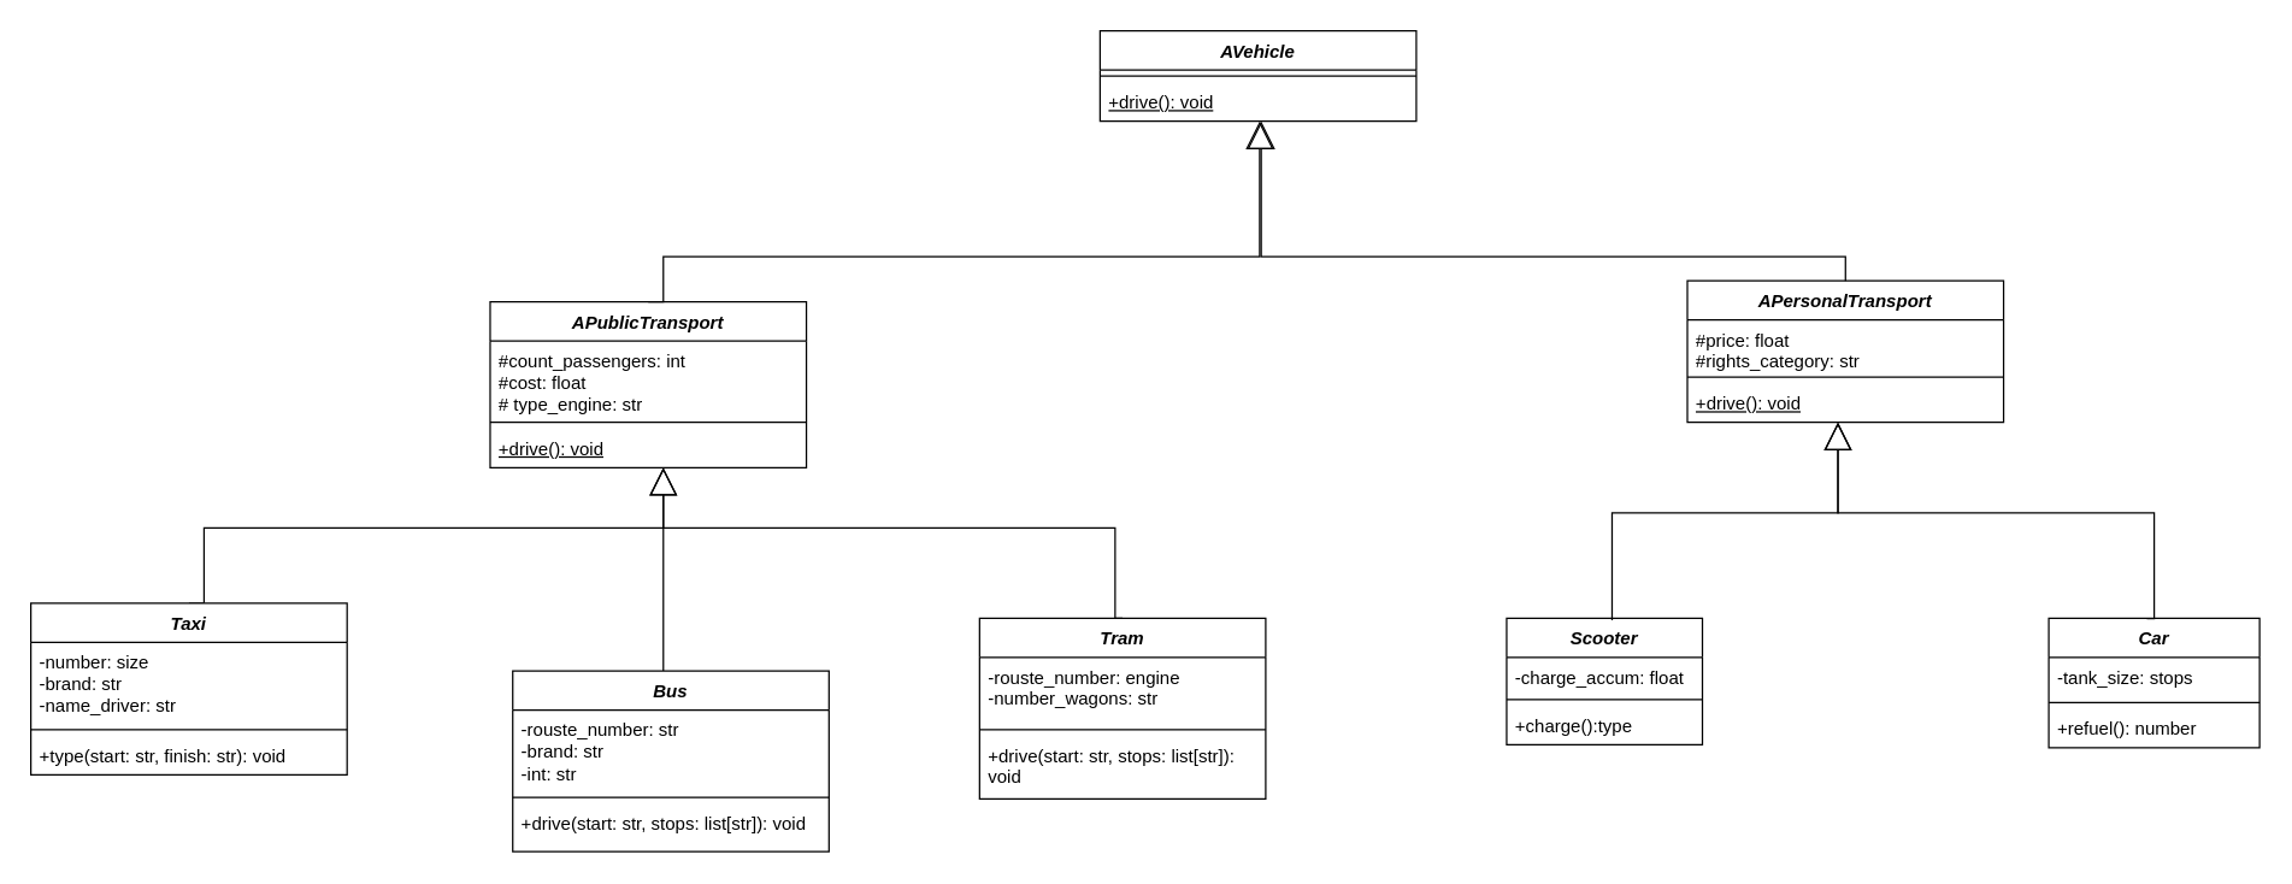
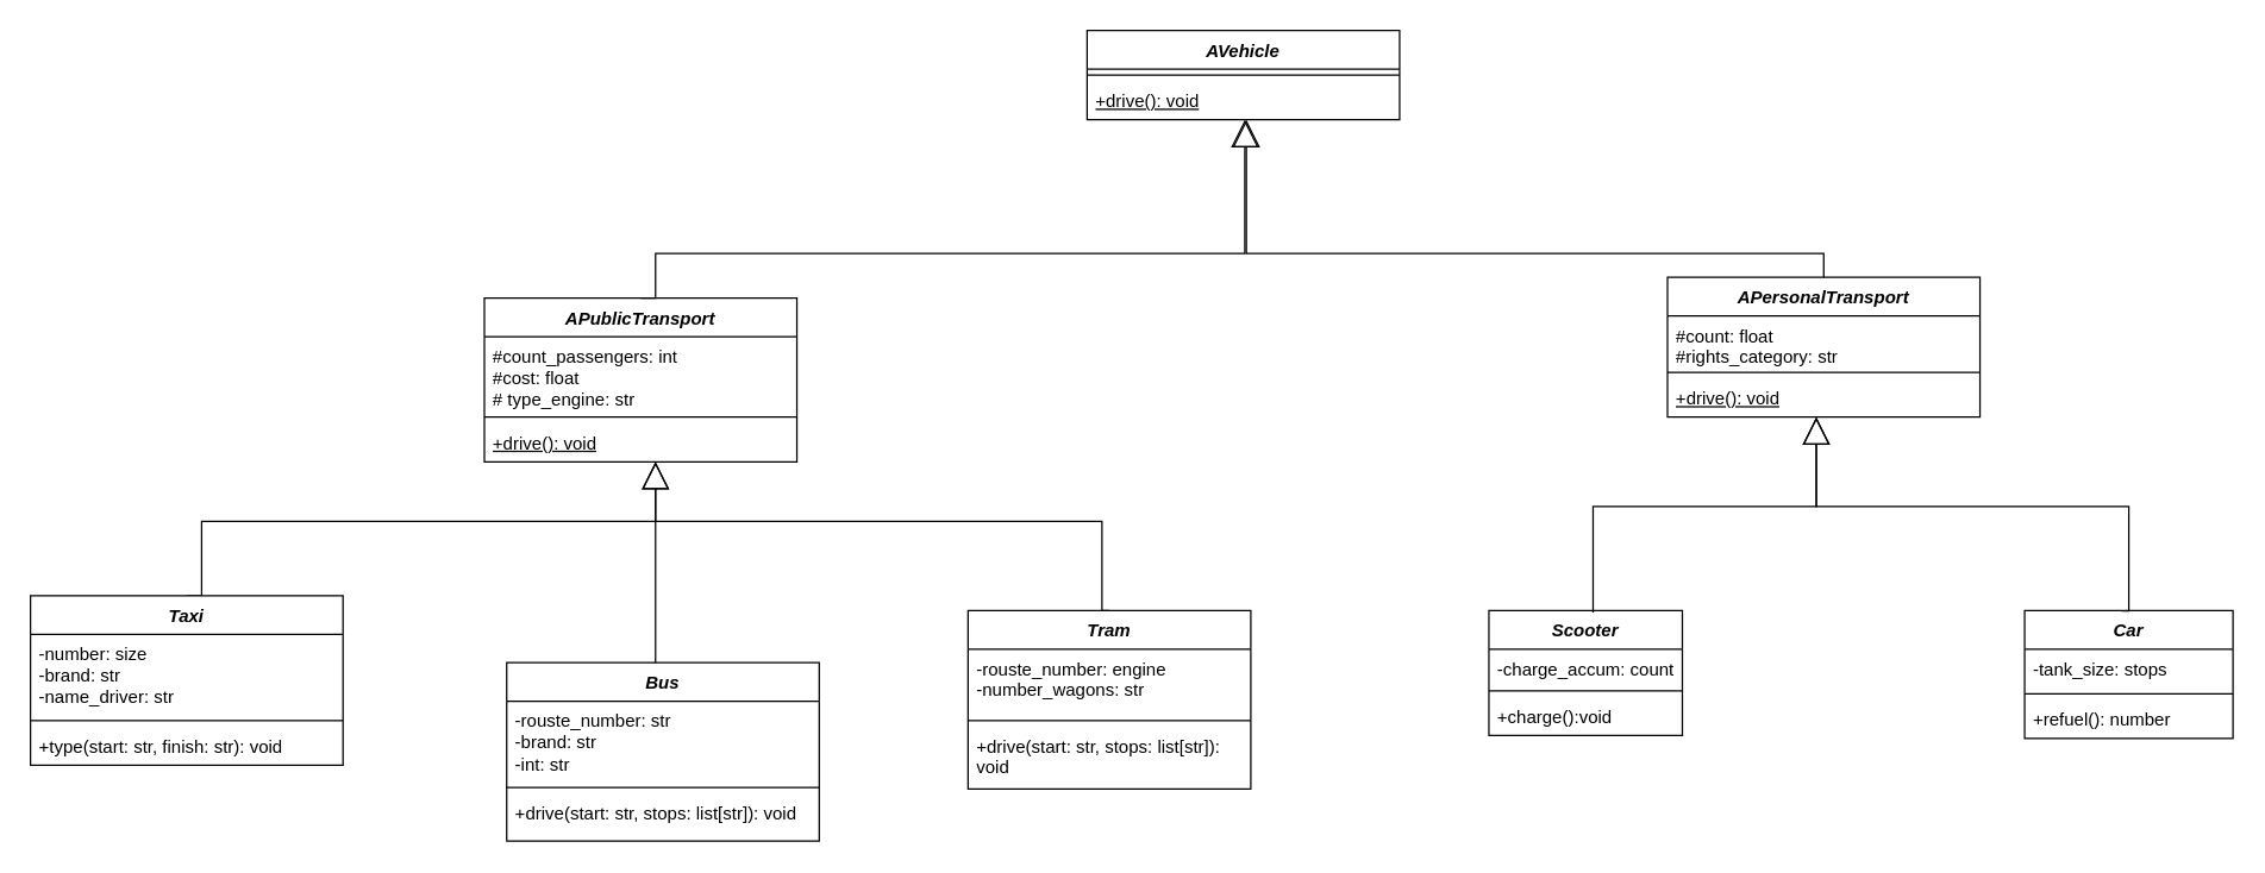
  <mxCell id="0" />
  <mxCell id="1" parent="0" />
  <mxCell id="2" value="&lt;i&gt;AVehicle&lt;/i&gt;" style="swimlane;fontStyle=1;align=center;verticalAlign=top;childLayout=stackLayout;horizontal=1;startSize=26;horizontalStack=0;resizeParent=1;resizeParentMax=0;resizeLast=0;collapsible=1;marginBottom=0;whiteSpace=wrap;html=1;" parent="1" vertex="1"><mxGeometry x="730" y="20" width="210" height="60" as="geometry" /></mxCell>
  <mxCell id="3" value="" style="line;strokeWidth=1;fillColor=none;align=left;verticalAlign=middle;spacingTop=-1;spacingLeft=3;spacingRight=3;rotatable=0;labelPosition=right;points=[];portConstraint=eastwest;strokeColor=inherit;" parent="2" vertex="1"><mxGeometry y="26" width="210" height="8" as="geometry" /></mxCell>
  <mxCell id="4" value="&lt;u&gt;+drive(): void&lt;/u&gt;" style="text;strokeColor=none;fillColor=none;align=left;verticalAlign=top;spacingLeft=4;spacingRight=4;overflow=hidden;rotatable=0;points=[[0,0.5],[1,0.5]];portConstraint=eastwest;whiteSpace=wrap;html=1;" parent="2" vertex="1"><mxGeometry y="34" width="210" height="26" as="geometry" /></mxCell>
  <mxCell id="5" value="&lt;i&gt;APublicTransport&lt;/i&gt;" style="swimlane;fontStyle=1;align=center;verticalAlign=top;childLayout=stackLayout;horizontal=1;startSize=26;horizontalStack=0;resizeParent=1;resizeParentMax=0;resizeLast=0;collapsible=1;marginBottom=0;whiteSpace=wrap;html=1;" parent="1" vertex="1"><mxGeometry x="325" y="200" width="210" height="110" as="geometry" /></mxCell>
  <mxCell id="6" value="#count_passengers: int&lt;div&gt;#cost: float&lt;/div&gt;&lt;div&gt;# type_engine: str&lt;/div&gt;" style="text;strokeColor=none;fillColor=none;align=left;verticalAlign=top;spacingLeft=4;spacingRight=4;overflow=hidden;rotatable=0;points=[[0,0.5],[1,0.5]];portConstraint=eastwest;whiteSpace=wrap;html=1;" parent="5" vertex="1"><mxGeometry y="26" width="210" height="50" as="geometry" /></mxCell>
  <mxCell id="7" value="" style="line;strokeWidth=1;fillColor=none;align=left;verticalAlign=middle;spacingTop=-1;spacingLeft=3;spacingRight=3;rotatable=0;labelPosition=right;points=[];portConstraint=eastwest;strokeColor=inherit;" parent="5" vertex="1"><mxGeometry y="76" width="210" height="8" as="geometry" /></mxCell>
  <mxCell id="8" value="&lt;u&gt;+drive(): void&lt;/u&gt;" style="text;strokeColor=none;fillColor=none;align=left;verticalAlign=top;spacingLeft=4;spacingRight=4;overflow=hidden;rotatable=0;points=[[0,0.5],[1,0.5]];portConstraint=eastwest;whiteSpace=wrap;html=1;" parent="5" vertex="1"><mxGeometry y="84" width="210" height="26" as="geometry" /></mxCell>
  <mxCell id="9" value="&lt;i&gt;APersonalTransport&lt;/i&gt;" style="swimlane;fontStyle=1;align=center;verticalAlign=top;childLayout=stackLayout;horizontal=1;startSize=26;horizontalStack=0;resizeParent=1;resizeParentMax=0;resizeLast=0;collapsible=1;marginBottom=0;whiteSpace=wrap;html=1;" parent="1" vertex="1"><mxGeometry x="1120" y="186" width="210" height="94" as="geometry" /></mxCell>
- <mxCell id="10" value="#price: float&lt;div&gt;#rights_category: str&lt;/div&gt;&lt;div&gt;&lt;br&gt;&lt;/div&gt;" style="text;strokeColor=none;fillColor=none;align=left;verticalAlign=top;spacingLeft=4;spacingRight=4;overflow=hidden;rotatable=0;points=[[0,0.5],[1,0.5]];portConstraint=eastwest;whiteSpace=wrap;html=1;" parent="9" vertex="1"><mxGeometry y="26" width="210" height="34" as="geometry" /></mxCell>
+ <mxCell id="10" value="#count: float&lt;div&gt;#rights_category: str&lt;/div&gt;&lt;div&gt;&lt;br&gt;&lt;/div&gt;" style="text;strokeColor=none;fillColor=none;align=left;verticalAlign=top;spacingLeft=4;spacingRight=4;overflow=hidden;rotatable=0;points=[[0,0.5],[1,0.5]];portConstraint=eastwest;whiteSpace=wrap;html=1;" parent="9" vertex="1"><mxGeometry y="26" width="210" height="34" as="geometry" /></mxCell>
  <mxCell id="11" value="" style="line;strokeWidth=1;fillColor=none;align=left;verticalAlign=middle;spacingTop=-1;spacingLeft=3;spacingRight=3;rotatable=0;labelPosition=right;points=[];portConstraint=eastwest;strokeColor=inherit;" parent="9" vertex="1"><mxGeometry y="60" width="210" height="8" as="geometry" /></mxCell>
  <mxCell id="12" value="&lt;u&gt;+drive(): void&lt;/u&gt;" style="text;strokeColor=none;fillColor=none;align=left;verticalAlign=top;spacingLeft=4;spacingRight=4;overflow=hidden;rotatable=0;points=[[0,0.5],[1,0.5]];portConstraint=eastwest;whiteSpace=wrap;html=1;" parent="9" vertex="1"><mxGeometry y="68" width="210" height="26" as="geometry" /></mxCell>
  <mxCell id="13" value="&lt;i&gt;Tram&lt;/i&gt;" style="swimlane;fontStyle=1;align=center;verticalAlign=top;childLayout=stackLayout;horizontal=1;startSize=26;horizontalStack=0;resizeParent=1;resizeParentMax=0;resizeLast=0;collapsible=1;marginBottom=0;whiteSpace=wrap;html=1;" parent="1" vertex="1"><mxGeometry x="650" y="410" width="190" height="120" as="geometry" /></mxCell>
  <mxCell id="14" value="-rouste_number: engine&lt;div&gt;-number_wagons: str&lt;/div&gt;&lt;div&gt;&lt;br&gt;&lt;/div&gt;" style="text;strokeColor=none;fillColor=none;align=left;verticalAlign=top;spacingLeft=4;spacingRight=4;overflow=hidden;rotatable=0;points=[[0,0.5],[1,0.5]];portConstraint=eastwest;whiteSpace=wrap;html=1;" parent="13" vertex="1"><mxGeometry y="26" width="190" height="44" as="geometry" /></mxCell>
  <mxCell id="15" value="" style="line;strokeWidth=1;fillColor=none;align=left;verticalAlign=middle;spacingTop=-1;spacingLeft=3;spacingRight=3;rotatable=0;labelPosition=right;points=[];portConstraint=eastwest;strokeColor=inherit;" parent="13" vertex="1"><mxGeometry y="70" width="190" height="8" as="geometry" /></mxCell>
  <mxCell id="16" value="+drive(start: str, stops: list[str]): void" style="text;strokeColor=none;fillColor=none;align=left;verticalAlign=top;spacingLeft=4;spacingRight=4;overflow=hidden;rotatable=0;points=[[0,0.5],[1,0.5]];portConstraint=eastwest;whiteSpace=wrap;html=1;" parent="13" vertex="1"><mxGeometry y="78" width="190" height="42" as="geometry" /></mxCell>
  <mxCell id="17" value="&lt;i&gt;Car&lt;/i&gt;" style="swimlane;fontStyle=1;align=center;verticalAlign=top;childLayout=stackLayout;horizontal=1;startSize=26;horizontalStack=0;resizeParent=1;resizeParentMax=0;resizeLast=0;collapsible=1;marginBottom=0;whiteSpace=wrap;html=1;" parent="1" vertex="1"><mxGeometry x="1360" y="410" width="140" height="86" as="geometry" /></mxCell>
  <mxCell id="18" value="-tank_size: stops" style="text;strokeColor=none;fillColor=none;align=left;verticalAlign=top;spacingLeft=4;spacingRight=4;overflow=hidden;rotatable=0;points=[[0,0.5],[1,0.5]];portConstraint=eastwest;whiteSpace=wrap;html=1;" parent="17" vertex="1"><mxGeometry y="26" width="140" height="26" as="geometry" /></mxCell>
  <mxCell id="19" value="" style="line;strokeWidth=1;fillColor=none;align=left;verticalAlign=middle;spacingTop=-1;spacingLeft=3;spacingRight=3;rotatable=0;labelPosition=right;points=[];portConstraint=eastwest;strokeColor=inherit;" parent="17" vertex="1"><mxGeometry y="52" width="140" height="8" as="geometry" /></mxCell>
  <mxCell id="20" value="+refuel(): number&amp;nbsp;" style="text;strokeColor=none;fillColor=none;align=left;verticalAlign=top;spacingLeft=4;spacingRight=4;overflow=hidden;rotatable=0;points=[[0,0.5],[1,0.5]];portConstraint=eastwest;whiteSpace=wrap;html=1;" parent="17" vertex="1"><mxGeometry y="60" width="140" height="26" as="geometry" /></mxCell>
  <mxCell id="21" value="&lt;i&gt;Scooter&lt;/i&gt;" style="swimlane;fontStyle=1;align=center;verticalAlign=top;childLayout=stackLayout;horizontal=1;startSize=26;horizontalStack=0;resizeParent=1;resizeParentMax=0;resizeLast=0;collapsible=1;marginBottom=0;whiteSpace=wrap;html=1;" parent="1" vertex="1"><mxGeometry x="1000" y="410" width="130" height="84" as="geometry" /></mxCell>
- <mxCell id="22" value="-charge_accum: float" style="text;strokeColor=none;fillColor=none;align=left;verticalAlign=top;spacingLeft=4;spacingRight=4;overflow=hidden;rotatable=0;points=[[0,0.5],[1,0.5]];portConstraint=eastwest;whiteSpace=wrap;html=1;" parent="21" vertex="1"><mxGeometry y="26" width="130" height="24" as="geometry" /></mxCell>
+ <mxCell id="22" value="-charge_accum: count" style="text;strokeColor=none;fillColor=none;align=left;verticalAlign=top;spacingLeft=4;spacingRight=4;overflow=hidden;rotatable=0;points=[[0,0.5],[1,0.5]];portConstraint=eastwest;whiteSpace=wrap;html=1;" parent="21" vertex="1"><mxGeometry y="26" width="130" height="24" as="geometry" /></mxCell>
  <mxCell id="23" value="" style="line;strokeWidth=1;fillColor=none;align=left;verticalAlign=middle;spacingTop=-1;spacingLeft=3;spacingRight=3;rotatable=0;labelPosition=right;points=[];portConstraint=eastwest;strokeColor=inherit;" parent="21" vertex="1"><mxGeometry y="50" width="130" height="8" as="geometry" /></mxCell>
- <mxCell id="24" value="+charge():type" style="text;strokeColor=none;fillColor=none;align=left;verticalAlign=top;spacingLeft=4;spacingRight=4;overflow=hidden;rotatable=0;points=[[0,0.5],[1,0.5]];portConstraint=eastwest;whiteSpace=wrap;html=1;" parent="21" vertex="1"><mxGeometry y="58" width="130" height="26" as="geometry" /></mxCell>
+ <mxCell id="24" value="+charge():void" style="text;strokeColor=none;fillColor=none;align=left;verticalAlign=top;spacingLeft=4;spacingRight=4;overflow=hidden;rotatable=0;points=[[0,0.5],[1,0.5]];portConstraint=eastwest;whiteSpace=wrap;html=1;" parent="21" vertex="1"><mxGeometry y="58" width="130" height="26" as="geometry" /></mxCell>
  <mxCell id="25" value="" style="endArrow=block;endSize=16;endFill=0;html=1;rounded=0;edgeStyle=orthogonalEdgeStyle;exitX=0.465;exitY=0.002;exitDx=0;exitDy=0;exitPerimeter=0;" parent="1" source="17" target="12" edge="1"><mxGeometry width="160" relative="1" as="geometry"><mxPoint x="1450" y="397" as="sourcePoint" /><mxPoint x="1220" y="286" as="targetPoint" /><Array as="points"><mxPoint x="1430" y="410" /><mxPoint x="1430" y="340" /><mxPoint x="1220" y="340" /></Array></mxGeometry></mxCell>
  <mxCell id="26" value="" style="endArrow=block;endSize=16;endFill=0;html=1;rounded=0;edgeStyle=orthogonalEdgeStyle;exitX=0.5;exitY=0;exitDx=0;exitDy=0;" parent="1" target="12" edge="1"><mxGeometry width="160" relative="1" as="geometry"><mxPoint x="1070" y="411.45" as="sourcePoint" /><mxPoint x="1220.08" y="285.996" as="targetPoint" /><Array as="points"><mxPoint x="1070" y="340" /><mxPoint x="1220" y="340" /></Array></mxGeometry></mxCell>
  <mxCell id="27" value="" style="endArrow=block;endSize=16;endFill=0;html=1;rounded=0;edgeStyle=orthogonalEdgeStyle;exitX=0.5;exitY=0;exitDx=0;exitDy=0;" parent="1" source="13" target="8" edge="1"><mxGeometry width="160" relative="1" as="geometry"><mxPoint x="650" y="420.004" as="sourcePoint" /><mxPoint x="440" y="296.004" as="targetPoint" /><Array as="points"><mxPoint x="740" y="410" /><mxPoint x="740" y="350" /><mxPoint x="440" y="350" /></Array></mxGeometry></mxCell>
  <mxCell id="28" value="" style="endArrow=block;endSize=16;endFill=0;html=1;rounded=0;edgeStyle=orthogonalEdgeStyle;exitX=0.5;exitY=0;exitDx=0;exitDy=0;" parent="1" source="32" target="8" edge="1"><mxGeometry width="160" relative="1" as="geometry"><mxPoint x="135.4" y="410.402" as="sourcePoint" /><mxPoint x="440.08" y="296" as="targetPoint" /><Array as="points"><mxPoint x="135" y="350" /><mxPoint x="440" y="350" /></Array></mxGeometry></mxCell>
  <mxCell id="29" value="" style="endArrow=none;html=1;edgeStyle=orthogonalEdgeStyle;rounded=0;" parent="1" target="36" edge="1"><mxGeometry relative="1" as="geometry"><mxPoint x="440" y="350" as="sourcePoint" /><mxPoint x="440" y="420" as="targetPoint" /><Array as="points"><mxPoint x="440" y="440" /><mxPoint x="440" y="440" /></Array></mxGeometry></mxCell>
  <mxCell id="30" value="" style="endArrow=block;endSize=16;endFill=0;html=1;rounded=0;edgeStyle=orthogonalEdgeStyle;exitX=0.5;exitY=0;exitDx=0;exitDy=0;" parent="1" source="9" target="4" edge="1"><mxGeometry width="160" relative="1" as="geometry"><mxPoint x="1047" y="260.004" as="sourcePoint" /><mxPoint x="837" y="90" as="targetPoint" /><Array as="points"><mxPoint x="1225" y="170" /><mxPoint x="837" y="170" /></Array></mxGeometry></mxCell>
  <mxCell id="31" value="" style="endArrow=block;endSize=16;endFill=0;html=1;rounded=0;edgeStyle=orthogonalEdgeStyle;exitX=0.5;exitY=0;exitDx=0;exitDy=0;" parent="1" source="5" target="4" edge="1"><mxGeometry width="160" relative="1" as="geometry"><mxPoint x="687" y="261.454" as="sourcePoint" /><mxPoint x="810" y="120" as="targetPoint" /><Array as="points"><mxPoint x="440" y="170" /><mxPoint x="836" y="170" /></Array></mxGeometry></mxCell>
  <mxCell id="32" value="&lt;i&gt;Taxi&lt;/i&gt;" style="swimlane;fontStyle=1;align=center;verticalAlign=top;childLayout=stackLayout;horizontal=1;startSize=26;horizontalStack=0;resizeParent=1;resizeParentMax=0;resizeLast=0;collapsible=1;marginBottom=0;whiteSpace=wrap;html=1;" parent="1" vertex="1"><mxGeometry x="20" y="400" width="210" height="114" as="geometry" /></mxCell>
  <mxCell id="33" value="-number: size&lt;div&gt;-brand: str&lt;/div&gt;&lt;div&gt;-name_driver: str&lt;/div&gt;" style="text;strokeColor=none;fillColor=none;align=left;verticalAlign=top;spacingLeft=4;spacingRight=4;overflow=hidden;rotatable=0;points=[[0,0.5],[1,0.5]];portConstraint=eastwest;whiteSpace=wrap;html=1;" parent="32" vertex="1"><mxGeometry y="26" width="210" height="54" as="geometry" /></mxCell>
  <mxCell id="34" value="" style="line;strokeWidth=1;fillColor=none;align=left;verticalAlign=middle;spacingTop=-1;spacingLeft=3;spacingRight=3;rotatable=0;labelPosition=right;points=[];portConstraint=eastwest;strokeColor=inherit;" parent="32" vertex="1"><mxGeometry y="80" width="210" height="8" as="geometry" /></mxCell>
  <mxCell id="35" value="+type(start: str, finish: str): void" style="text;strokeColor=none;fillColor=none;align=left;verticalAlign=top;spacingLeft=4;spacingRight=4;overflow=hidden;rotatable=0;points=[[0,0.5],[1,0.5]];portConstraint=eastwest;whiteSpace=wrap;html=1;" parent="32" vertex="1"><mxGeometry y="88" width="210" height="26" as="geometry" /></mxCell>
  <mxCell id="36" value="&lt;i&gt;Bus&lt;/i&gt;" style="swimlane;fontStyle=1;align=center;verticalAlign=top;childLayout=stackLayout;horizontal=1;startSize=26;horizontalStack=0;resizeParent=1;resizeParentMax=0;resizeLast=0;collapsible=1;marginBottom=0;whiteSpace=wrap;html=1;" parent="1" vertex="1"><mxGeometry x="340" y="445" width="210" height="120" as="geometry" /></mxCell>
  <mxCell id="37" value="-rouste_number: str&lt;div&gt;-brand: str&lt;/div&gt;&lt;div&gt;-int: str&lt;/div&gt;" style="text;strokeColor=none;fillColor=none;align=left;verticalAlign=top;spacingLeft=4;spacingRight=4;overflow=hidden;rotatable=0;points=[[0,0.5],[1,0.5]];portConstraint=eastwest;whiteSpace=wrap;html=1;" parent="36" vertex="1"><mxGeometry y="26" width="210" height="54" as="geometry" /></mxCell>
  <mxCell id="38" value="" style="line;strokeWidth=1;fillColor=none;align=left;verticalAlign=middle;spacingTop=-1;spacingLeft=3;spacingRight=3;rotatable=0;labelPosition=right;points=[];portConstraint=eastwest;strokeColor=inherit;" parent="36" vertex="1"><mxGeometry y="80" width="210" height="8" as="geometry" /></mxCell>
  <mxCell id="39" value="+drive(start: str, stops: list[str]): void" style="text;strokeColor=none;fillColor=none;align=left;verticalAlign=top;spacingLeft=4;spacingRight=4;overflow=hidden;rotatable=0;points=[[0,0.5],[1,0.5]];portConstraint=eastwest;whiteSpace=wrap;html=1;" parent="36" vertex="1"><mxGeometry y="88" width="210" height="32" as="geometry" /></mxCell>
